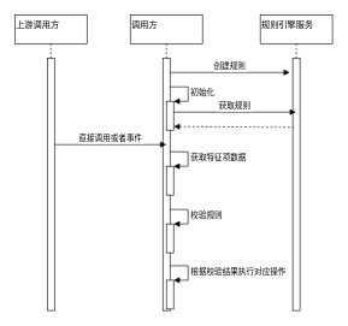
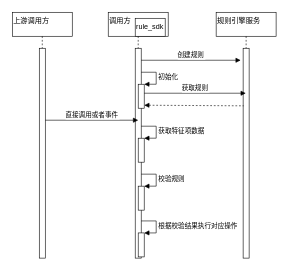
  <mxCell id="0" />
  <mxCell id="1" parent="0" />
  <mxCell id="2" value="调用方" style="shape=umlLifeline;perimeter=lifelinePerimeter;container=1;collapsible=0;recursiveResize=0;rounded=0;shadow=0;strokeWidth=1;align=left;verticalAlign=top;" parent="1" vertex="1"><mxGeometry x="180" y="20" width="100" height="410" as="geometry" /></mxCell>
  <mxCell id="3" value="" style="points=[];perimeter=orthogonalPerimeter;rounded=0;shadow=0;strokeWidth=1;" parent="2" vertex="1"><mxGeometry x="45" y="60" width="10" height="350" as="geometry" /></mxCell>
+ <mxCell id="4" value="rule_sdk" style="rounded=0;whiteSpace=wrap;html=1;align=left;" parent="2" vertex="1"><mxGeometry x="45" y="10" width="50" height="30" as="geometry" /></mxCell>
  <mxCell id="5" value="初始化" style="edgeStyle=orthogonalEdgeStyle;html=1;align=left;spacingLeft=2;endArrow=block;rounded=0;entryX=1;entryY=0;" parent="2" target="6" edge="1"><mxGeometry relative="1" as="geometry"><mxPoint x="55" y="100" as="sourcePoint" /><Array as="points"><mxPoint x="80" y="100" /></Array></mxGeometry></mxCell>
  <mxCell id="6" value="" style="html=1;points=[];perimeter=orthogonalPerimeter;align=left;" parent="2" vertex="1"><mxGeometry x="50" y="120" width="10" height="40" as="geometry" /></mxCell>
  <mxCell id="7" value="" style="html=1;points=[];perimeter=orthogonalPerimeter;align=left;" parent="2" vertex="1"><mxGeometry x="50" y="210" width="10" height="40" as="geometry" /></mxCell>
  <mxCell id="8" value="获取特征项数据" style="edgeStyle=orthogonalEdgeStyle;html=1;align=left;spacingLeft=2;endArrow=block;rounded=0;entryX=1;entryY=0;" parent="2" target="7" edge="1"><mxGeometry relative="1" as="geometry"><mxPoint x="55" y="190" as="sourcePoint" /><Array as="points"><mxPoint x="80" y="190" /></Array></mxGeometry></mxCell>
  <mxCell id="9" value="" style="html=1;points=[];perimeter=orthogonalPerimeter;align=left;" parent="2" vertex="1"><mxGeometry x="50" y="290" width="10" height="40" as="geometry" /></mxCell>
  <mxCell id="10" value="校验规则" style="edgeStyle=orthogonalEdgeStyle;html=1;align=left;spacingLeft=2;endArrow=block;rounded=0;entryX=1;entryY=0;" parent="2" target="9" edge="1"><mxGeometry relative="1" as="geometry"><mxPoint x="55" y="270" as="sourcePoint" /><Array as="points"><mxPoint x="80" y="270" /></Array></mxGeometry></mxCell>
  <mxCell id="11" value="" style="html=1;points=[];perimeter=orthogonalPerimeter;align=left;" parent="2" vertex="1"><mxGeometry x="50" y="368" width="10" height="40" as="geometry" /></mxCell>
  <mxCell id="12" value="根据校验结果执行对应操作" style="edgeStyle=orthogonalEdgeStyle;html=1;align=left;spacingLeft=2;endArrow=block;rounded=0;entryX=1;entryY=0;" parent="2" target="11" edge="1"><mxGeometry relative="1" as="geometry"><mxPoint x="55" y="348" as="sourcePoint" /><Array as="points"><mxPoint x="80" y="348" /></Array></mxGeometry></mxCell>
  <mxCell id="13" value="规则引擎服务" style="shape=umlLifeline;perimeter=lifelinePerimeter;container=1;collapsible=0;recursiveResize=0;rounded=0;shadow=0;strokeWidth=1;align=left;verticalAlign=top;" parent="1" vertex="1"><mxGeometry x="360" y="20" width="100" height="410" as="geometry" /></mxCell>
  <mxCell id="14" value="" style="points=[];perimeter=orthogonalPerimeter;rounded=0;shadow=0;strokeWidth=1;" parent="13" vertex="1"><mxGeometry x="45" y="60" width="10" height="350" as="geometry" /></mxCell>
  <mxCell id="15" value="创建规则" style="verticalAlign=bottom;endArrow=block;shadow=0;strokeWidth=1;" parent="1" source="3" edge="1"><mxGeometry relative="1" as="geometry"><mxPoint x="335" y="100" as="sourcePoint" /><mxPoint x="401" y="100" as="targetPoint" /></mxGeometry></mxCell>
  <mxCell id="16" value="获取规则" style="verticalAlign=bottom;endArrow=block;shadow=0;strokeWidth=1;" parent="1" edge="1"><mxGeometry relative="1" as="geometry"><mxPoint x="240" y="155" as="sourcePoint" /><mxPoint x="409.5" y="155" as="targetPoint" /></mxGeometry></mxCell>
  <mxCell id="17" value="上游调用方" style="shape=umlLifeline;perimeter=lifelinePerimeter;container=1;collapsible=0;recursiveResize=0;rounded=0;shadow=0;strokeWidth=1;align=left;verticalAlign=top;" parent="1" vertex="1"><mxGeometry x="20" y="20" width="100" height="410" as="geometry" /></mxCell>
  <mxCell id="18" value="" style="points=[];perimeter=orthogonalPerimeter;rounded=0;shadow=0;strokeWidth=1;" parent="17" vertex="1"><mxGeometry x="45" y="60" width="10" height="350" as="geometry" /></mxCell>
  <mxCell id="19" value="直接调用或者事件" style="verticalAlign=bottom;endArrow=block;shadow=0;strokeWidth=1;" parent="1" edge="1"><mxGeometry relative="1" as="geometry"><mxPoint x="75" y="200" as="sourcePoint" /><mxPoint x="230" y="200" as="targetPoint" /></mxGeometry></mxCell>
  <mxCell id="20" value="" style="verticalAlign=bottom;endArrow=none;shadow=0;strokeWidth=1;dashed=1;startArrow=block;startFill=1;endFill=0;entryX=0.1;entryY=0.525;entryDx=0;entryDy=0;entryPerimeter=0;" parent="1" edge="1"><mxGeometry relative="1" as="geometry"><mxPoint x="240" y="175" as="sourcePoint" /><mxPoint x="406" y="176" as="targetPoint" /></mxGeometry></mxCell>
